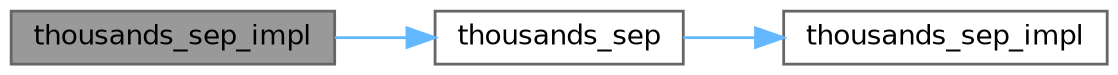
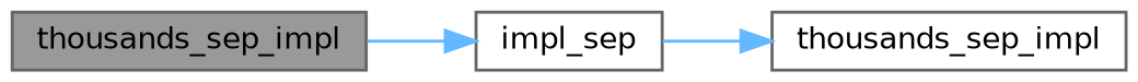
  digraph {
    rankdir=LR
    node [color=grey40 fillcolor=white fontname=Helvetica fontsize=10 shape=box style=filled]
    edge [color=steelblue1 fontname=Helvetica fontsize=10 labelfontname=Helvetica labelfontsize=10 style=solid]
    n1 [color=gray40 fillcolor=grey60 fontcolor=black height=0.2 label=thousands_sep_impl width=0.4]
-   n2 [height=0.2 label=thousands_sep width=0.4]
+   n2 [height=0.2 label=impl_sep width=0.4]
    n3 [height=0.2 label=thousands_sep_impl width=0.4]
    n1 -> n2
    n2 -> n3
  }
